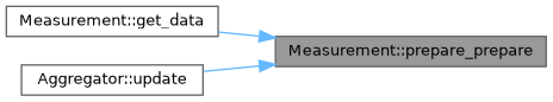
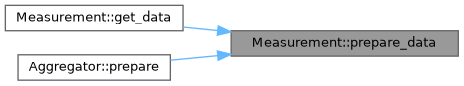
  digraph {
    rankdir=RL
    node [color=grey40 fillcolor=white fontname=Helvetica fontsize=10 shape=box style=filled]
    edge [color=steelblue1 dir=back fontname=Helvetica fontsize=10 labelfontname=Helvetica labelfontsize=10 style=solid]
-   n1 [color=gray40 fillcolor=grey60 fontcolor=black height=0.2 label="Measurement::prepare_prepare" width=0.4]
+   n1 [color=gray40 fillcolor=grey60 fontcolor=black height=0.2 label="Measurement::prepare_data" width=0.4]
    n2 [height=0.2 label="Measurement::get_data" width=0.4]
-   n3 [height=0.2 label="Aggregator::update" width=0.4]
+   n3 [height=0.2 label="Aggregator::prepare" width=0.4]
    n1 -> n2
    n1 -> n3
  }
